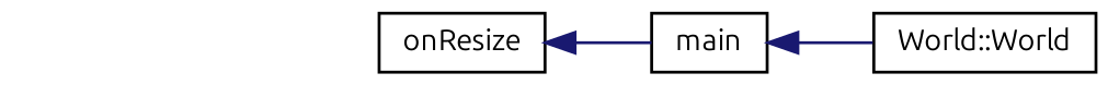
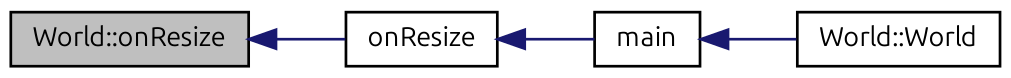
  digraph {
    fontname=Ubuntu
    rankdir=LR
    node [color=black fillcolor=white fontname=Ubuntu fontsize=10 shape=record style=filled]
    edge [color=midnightblue dir=back fontname=Ubuntu fontsize=10 labelfontname=Helvetica labelfontsize=10 style=solid]
+   n1 [fillcolor=grey75 fontcolor=black height=0.2 label="World::onResize" width=0.4]
    n2 [height=0.2 label=onResize width=0.4]
    n3 [height=0.2 label="World::World" width=0.4]
    n4 [height=0.2 label=main width=0.4]
+   n1 -> n2
    n2 -> n4
    n4 -> n3
  }
